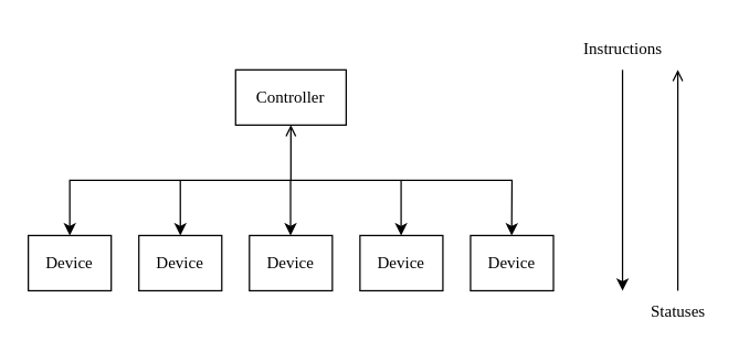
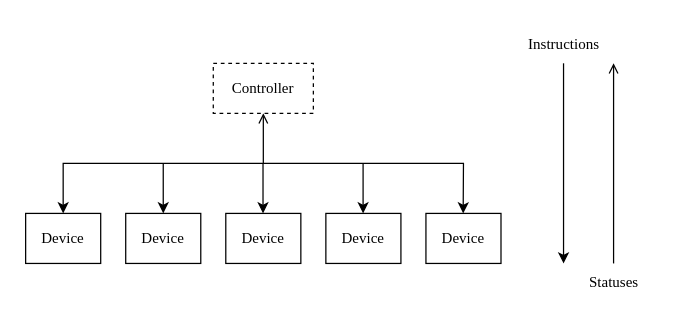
  <mxCell id="0" />
  <mxCell id="1" parent="0" />
  <mxCell id="2" style="edgeStyle=orthogonalEdgeStyle;rounded=0;orthogonalLoop=1;jettySize=auto;html=1;exitX=0.5;exitY=1;exitDx=0;exitDy=0;entryX=0.5;entryY=0;entryDx=0;entryDy=0;fontFamily=Times New Roman;fontSize=12;fontColor=default;startArrow=open;startFill=0;" edge="1" parent="1" source="3" target="4"><mxGeometry relative="1" as="geometry" /></mxCell>
- <mxCell id="3" value="Controller" style="rounded=0;whiteSpace=wrap;html=1;strokeColor=default;fontFamily=Times New Roman;fontSize=12;fontColor=default;fillColor=default;" vertex="1" parent="1"><mxGeometry x="170" y="50" width="80" height="40" as="geometry" /></mxCell>
+ <mxCell id="3" value="Controller" style="rounded=0;whiteSpace=wrap;html=1;strokeColor=default;fontFamily=Times New Roman;fontSize=12;fontColor=default;fillColor=default;dashed=1;" vertex="1" parent="1"><mxGeometry x="170" y="50" width="80" height="40" as="geometry" /></mxCell>
  <mxCell id="4" value="Device" style="rounded=0;whiteSpace=wrap;html=1;strokeColor=default;fontFamily=Times New Roman;fontSize=12;fontColor=default;fillColor=default;" vertex="1" parent="1"><mxGeometry x="20" y="170" width="60" height="40" as="geometry" /></mxCell>
  <mxCell id="5" value="Device" style="rounded=0;whiteSpace=wrap;html=1;strokeColor=default;fontFamily=Times New Roman;fontSize=12;fontColor=default;fillColor=default;" vertex="1" parent="1"><mxGeometry x="100" y="170" width="60" height="40" as="geometry" /></mxCell>
  <mxCell id="6" value="Device" style="rounded=0;whiteSpace=wrap;html=1;strokeColor=default;fontFamily=Times New Roman;fontSize=12;fontColor=default;fillColor=default;" vertex="1" parent="1"><mxGeometry x="180" y="170" width="60" height="40" as="geometry" /></mxCell>
  <mxCell id="7" value="Device" style="rounded=0;whiteSpace=wrap;html=1;strokeColor=default;fontFamily=Times New Roman;fontSize=12;fontColor=default;fillColor=default;" vertex="1" parent="1"><mxGeometry x="260" y="170" width="60" height="40" as="geometry" /></mxCell>
  <mxCell id="8" value="Device" style="rounded=0;whiteSpace=wrap;html=1;strokeColor=default;fontFamily=Times New Roman;fontSize=12;fontColor=default;fillColor=default;" vertex="1" parent="1"><mxGeometry x="340" y="170" width="60" height="40" as="geometry" /></mxCell>
  <mxCell id="9" value="" style="endArrow=classic;html=1;rounded=0;fontFamily=Times New Roman;fontSize=12;fontColor=default;entryX=0.5;entryY=0;entryDx=0;entryDy=0;" edge="1" parent="1" target="5"><mxGeometry width="50" height="50" relative="1" as="geometry"><mxPoint x="130" y="130" as="sourcePoint" /><mxPoint x="220" y="150" as="targetPoint" /></mxGeometry></mxCell>
  <mxCell id="10" value="" style="endArrow=classic;html=1;rounded=0;fontFamily=Times New Roman;fontSize=12;fontColor=default;entryX=0.5;entryY=0;entryDx=0;entryDy=0;" edge="1" parent="1"><mxGeometry width="50" height="50" relative="1" as="geometry"><mxPoint x="209.76" y="130" as="sourcePoint" /><mxPoint x="209.76" y="170" as="targetPoint" /></mxGeometry></mxCell>
  <mxCell id="11" value="" style="endArrow=classic;html=1;rounded=0;fontFamily=Times New Roman;fontSize=12;fontColor=default;entryX=0.5;entryY=0;entryDx=0;entryDy=0;" edge="1" parent="1"><mxGeometry width="50" height="50" relative="1" as="geometry"><mxPoint x="289.76" y="130" as="sourcePoint" /><mxPoint x="289.76" y="170" as="targetPoint" /></mxGeometry></mxCell>
  <mxCell id="12" value="" style="endArrow=classic;html=1;rounded=0;fontFamily=Times New Roman;fontSize=12;fontColor=default;entryX=0.5;entryY=0;entryDx=0;entryDy=0;" edge="1" parent="1"><mxGeometry width="50" height="50" relative="1" as="geometry"><mxPoint x="210" y="130" as="sourcePoint" /><mxPoint x="369.76" y="170" as="targetPoint" /><Array as="points"><mxPoint x="370" y="130" /></Array></mxGeometry></mxCell>
  <mxCell id="13" value="" style="endArrow=classic;html=1;rounded=0;fontFamily=Times New Roman;fontSize=12;fontColor=default;" edge="1" parent="1"><mxGeometry width="50" height="50" relative="1" as="geometry"><mxPoint x="450" y="50" as="sourcePoint" /><mxPoint x="450" y="210" as="targetPoint" /></mxGeometry></mxCell>
  <mxCell id="14" value="" style="endArrow=none;html=1;rounded=0;fontFamily=Times New Roman;fontSize=12;fontColor=default;startArrow=open;startFill=0;endFill=0;" edge="1" parent="1"><mxGeometry width="50" height="50" relative="1" as="geometry"><mxPoint x="490" y="50" as="sourcePoint" /><mxPoint x="490" y="210" as="targetPoint" /></mxGeometry></mxCell>
  <mxCell id="15" value="Instructions" style="text;html=1;align=center;verticalAlign=middle;resizable=0;points=[];autosize=1;strokeColor=none;fillColor=none;fontSize=12;fontFamily=Times New Roman;fontColor=default;" vertex="1" parent="1"><mxGeometry x="410" y="20" width="80" height="30" as="geometry" /></mxCell>
  <mxCell id="16" value="Statuses" style="text;html=1;align=center;verticalAlign=middle;resizable=0;points=[];autosize=1;strokeColor=none;fillColor=none;fontSize=12;fontFamily=Times New Roman;fontColor=default;" vertex="1" parent="1"><mxGeometry x="460" y="210" width="60" height="30" as="geometry" /></mxCell>
